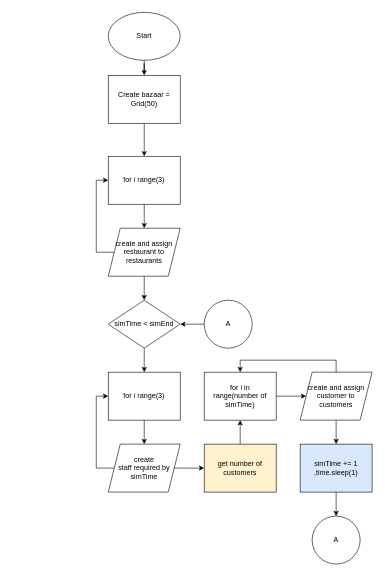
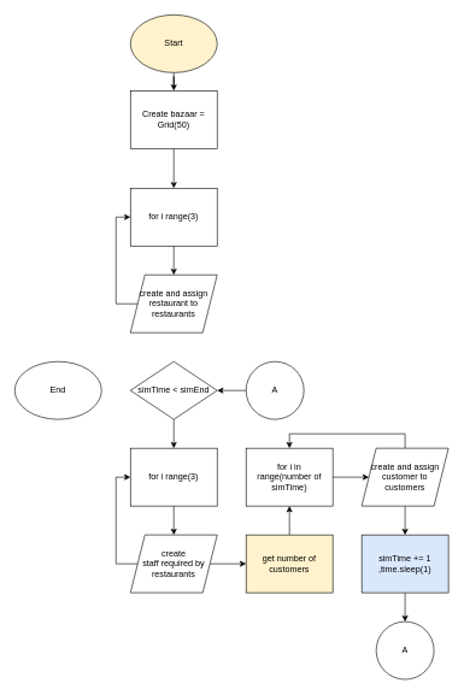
  <mxCell id="0" />
  <mxCell id="1" parent="0" />
  <mxCell id="2" value="" style="edgeStyle=orthogonalEdgeStyle;rounded=0;orthogonalLoop=1;jettySize=auto;html=1;" edge="1" parent="1" source="3" target="5"><mxGeometry relative="1" as="geometry" /></mxCell>
- <mxCell id="3" value="Start" style="ellipse;whiteSpace=wrap;html=1;" vertex="1" parent="1"><mxGeometry x="180" width="120" height="80" as="geometry" y="20" /></mxCell>
+ <mxCell id="3" value="Start" style="ellipse;whiteSpace=wrap;html=1;fillColor=#fff2cc;" vertex="1" parent="1"><mxGeometry x="180" width="120" height="80" as="geometry" y="20" /></mxCell>
  <mxCell id="4" value="" style="edgeStyle=orthogonalEdgeStyle;rounded=0;orthogonalLoop=1;jettySize=auto;html=1;" edge="1" parent="1" source="5" target="7"><mxGeometry relative="1" as="geometry" /></mxCell>
  <mxCell id="5" value="Create bazaar = Grid(50)" style="rounded=0;whiteSpace=wrap;html=1;" vertex="1" parent="1"><mxGeometry x="180" y="125" width="120" height="80" as="geometry" /></mxCell>
  <mxCell id="6" value="" style="edgeStyle=orthogonalEdgeStyle;rounded=0;orthogonalLoop=1;jettySize=auto;html=1;" edge="1" parent="1" source="7" target="10"><mxGeometry relative="1" as="geometry" /></mxCell>
  <mxCell id="7" value="for i range(3)" style="rounded=0;whiteSpace=wrap;html=1;" vertex="1" parent="1"><mxGeometry x="180" y="260" width="120" height="80" as="geometry" /></mxCell>
  <mxCell id="8" style="edgeStyle=orthogonalEdgeStyle;rounded=0;orthogonalLoop=1;jettySize=auto;html=1;entryX=0;entryY=0.5;entryDx=0;entryDy=0;exitX=0;exitY=0.5;exitDx=0;exitDy=0;" edge="1" parent="1" source="10" target="7"><mxGeometry relative="1" as="geometry"><Array as="points"><mxPoint x="160" y="420" /><mxPoint x="160" y="300" /></Array></mxGeometry></mxCell>
- <mxCell id="9" value="" style="edgeStyle=orthogonalEdgeStyle;rounded=0;orthogonalLoop=1;jettySize=auto;html=1;" edge="1" parent="1" source="10" target="12"><mxGeometry relative="1" as="geometry" /></mxCell>
  <mxCell id="10" value="create and assign restaurant to restaurants" style="shape=parallelogram;perimeter=parallelogramPerimeter;whiteSpace=wrap;html=1;fixedSize=1;" vertex="1" parent="1"><mxGeometry x="180" y="380" width="120" height="80" as="geometry" /></mxCell>
  <mxCell id="11" value="" style="edgeStyle=orthogonalEdgeStyle;rounded=0;orthogonalLoop=1;jettySize=auto;html=1;" edge="1" parent="1" source="12" target="14"><mxGeometry relative="1" as="geometry" /></mxCell>
  <mxCell id="12" value="simTime &amp;lt; simEnd" style="rhombus;whiteSpace=wrap;html=1;" vertex="1" parent="1"><mxGeometry x="180" y="500" width="120" height="80" as="geometry" /></mxCell>
  <mxCell id="13" value="" style="edgeStyle=orthogonalEdgeStyle;rounded=0;orthogonalLoop=1;jettySize=auto;html=1;" edge="1" parent="1" source="14" target="17"><mxGeometry relative="1" as="geometry" /></mxCell>
  <mxCell id="14" value="for i range(3)" style="rounded=0;whiteSpace=wrap;html=1;" vertex="1" parent="1"><mxGeometry x="180" y="620" width="120" height="80" as="geometry" /></mxCell>
  <mxCell id="15" style="edgeStyle=orthogonalEdgeStyle;rounded=0;orthogonalLoop=1;jettySize=auto;html=1;entryX=0;entryY=0.5;entryDx=0;entryDy=0;exitX=0;exitY=0.5;exitDx=0;exitDy=0;" edge="1" parent="1" source="17" target="14"><mxGeometry relative="1" as="geometry"><Array as="points"><mxPoint x="160" y="780" /><mxPoint x="160" y="660" /></Array></mxGeometry></mxCell>
  <mxCell id="16" value="" style="edgeStyle=orthogonalEdgeStyle;rounded=0;orthogonalLoop=1;jettySize=auto;html=1;" edge="1" parent="1" source="17" target="19"><mxGeometry relative="1" as="geometry" /></mxCell>
- <mxCell id="17" value="create &lt;br&gt;staff required by simTime" style="shape=parallelogram;perimeter=parallelogramPerimeter;whiteSpace=wrap;html=1;fixedSize=1;" vertex="1" parent="1"><mxGeometry x="180" y="740" width="120" height="80" as="geometry" /></mxCell>
+ <mxCell id="17" value="create &lt;br&gt;staff required by restaurants" style="shape=parallelogram;perimeter=parallelogramPerimeter;whiteSpace=wrap;html=1;fixedSize=1;" vertex="1" parent="1"><mxGeometry x="180" y="740" width="120" height="80" as="geometry" /></mxCell>
  <mxCell id="18" value="" style="edgeStyle=orthogonalEdgeStyle;rounded=0;orthogonalLoop=1;jettySize=auto;html=1;" edge="1" parent="1" source="19" target="21"><mxGeometry relative="1" as="geometry" /></mxCell>
  <mxCell id="19" value="get number of customers" style="rounded=0;whiteSpace=wrap;html=1;fillColor=#fff2cc;" vertex="1" parent="1"><mxGeometry x="340" y="740" width="120" height="80" as="geometry" /></mxCell>
  <mxCell id="20" value="" style="edgeStyle=orthogonalEdgeStyle;rounded=0;orthogonalLoop=1;jettySize=auto;html=1;" edge="1" parent="1" source="21" target="24"><mxGeometry relative="1" as="geometry" /></mxCell>
  <mxCell id="21" value="for i in &lt;br&gt;range(number of simTime)" style="rounded=0;whiteSpace=wrap;html=1;" vertex="1" parent="1"><mxGeometry x="340" y="620" width="120" height="80" as="geometry" /></mxCell>
  <mxCell id="22" style="edgeStyle=orthogonalEdgeStyle;rounded=0;orthogonalLoop=1;jettySize=auto;html=1;entryX=0.5;entryY=0;entryDx=0;entryDy=0;exitX=0.5;exitY=0;exitDx=0;exitDy=0;" edge="1" parent="1" source="24" target="21"><mxGeometry relative="1" as="geometry" /></mxCell>
  <mxCell id="23" value="" style="edgeStyle=orthogonalEdgeStyle;rounded=0;orthogonalLoop=1;jettySize=auto;html=1;" edge="1" parent="1" source="24" target="26"><mxGeometry relative="1" as="geometry" /></mxCell>
  <mxCell id="24" value="create and assign customer to customers" style="shape=parallelogram;perimeter=parallelogramPerimeter;whiteSpace=wrap;html=1;fixedSize=1;" vertex="1" parent="1"><mxGeometry x="500" y="620" width="120" height="80" as="geometry" /></mxCell>
  <mxCell id="25" value="" style="edgeStyle=orthogonalEdgeStyle;rounded=0;orthogonalLoop=1;jettySize=auto;html=1;" edge="1" parent="1" source="26" target="27"><mxGeometry relative="1" as="geometry" /></mxCell>
  <mxCell id="26" value="simTime += 1 ,time.sleep(1)" style="rounded=0;whiteSpace=wrap;html=1;fillColor=#dae8fc;" vertex="1" parent="1"><mxGeometry x="500" y="740" width="120" height="80" as="geometry" /></mxCell>
  <mxCell id="27" value="A" style="ellipse;whiteSpace=wrap;html=1;aspect=fixed;" vertex="1" parent="1"><mxGeometry x="520" y="860" width="80" height="80" as="geometry" /></mxCell>
  <mxCell id="28" value="" style="edgeStyle=orthogonalEdgeStyle;rounded=0;orthogonalLoop=1;jettySize=auto;html=1;" edge="1" parent="1" source="29" target="12"><mxGeometry relative="1" as="geometry" /></mxCell>
  <mxCell id="29" value="A" style="ellipse;whiteSpace=wrap;html=1;aspect=fixed;" vertex="1" parent="1"><mxGeometry x="340" y="500" width="80" height="80" as="geometry" /></mxCell>
+ <mxCell id="30" value="End" style="ellipse;whiteSpace=wrap;html=1;" vertex="1" parent="1"><mxGeometry x="20" y="500" width="120" height="80" as="geometry" /></mxCell>
